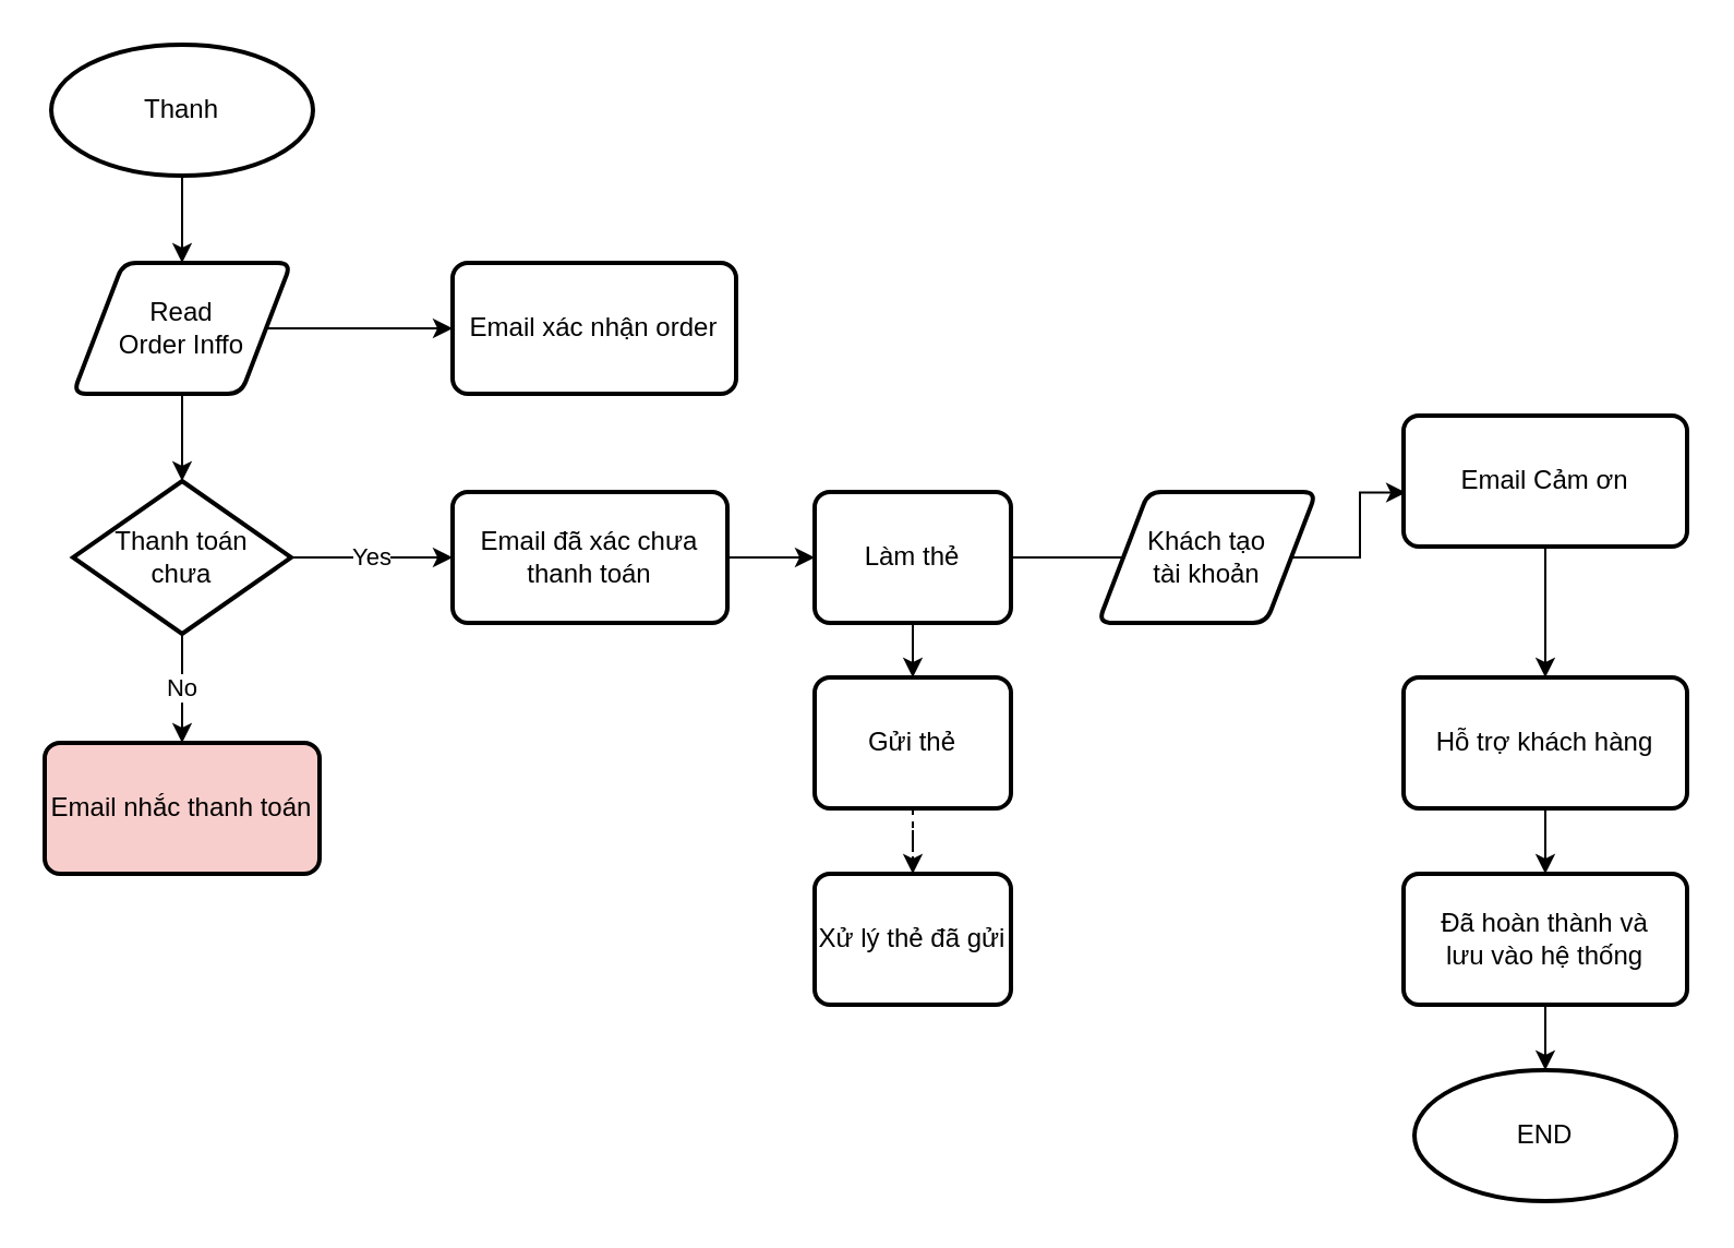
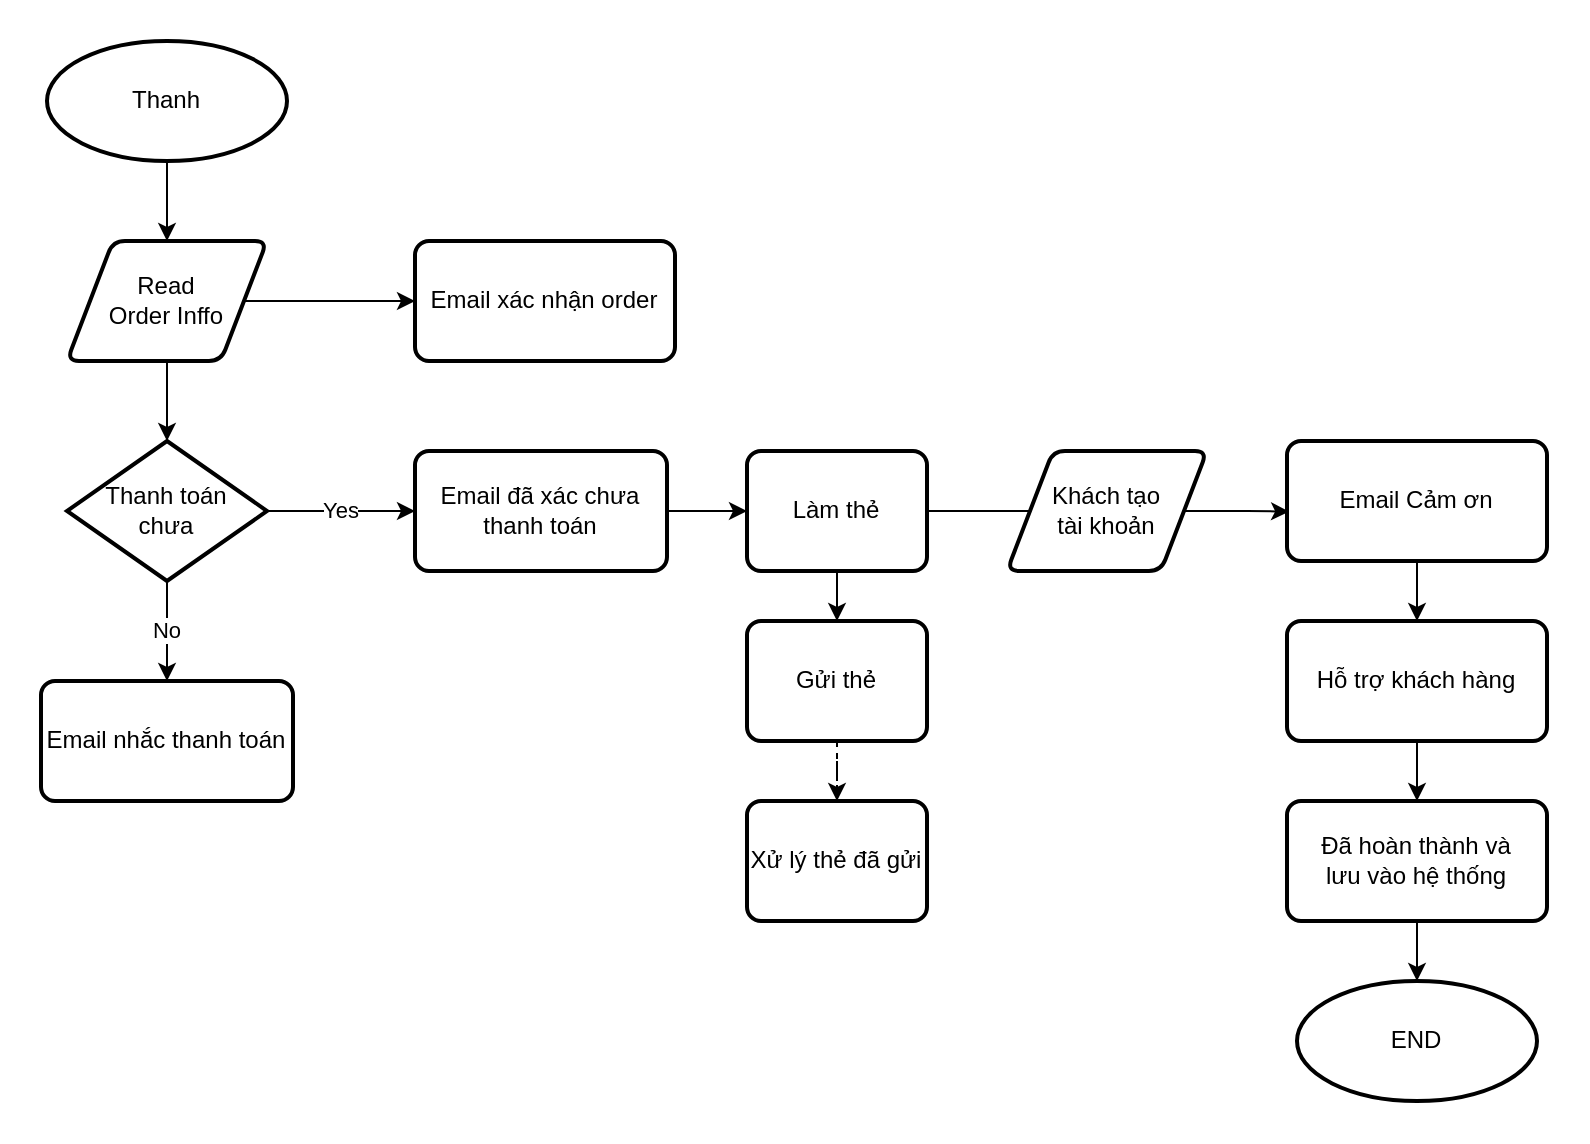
  <mxCell id="0" />
  <mxCell id="1" parent="0" />
  <mxCell id="2" style="edgeStyle=orthogonalEdgeStyle;rounded=0;orthogonalLoop=1;jettySize=auto;html=1;entryX=0.5;entryY=0;entryDx=0;entryDy=0;" edge="1" parent="1" source="3" target="6"><mxGeometry relative="1" as="geometry" /></mxCell>
  <mxCell id="3" value="Thanh" style="strokeWidth=2;html=1;shape=mxgraph.flowchart.start_1;whiteSpace=wrap;" vertex="1" parent="1"><mxGeometry x="23" y="20" width="120" height="60" as="geometry" /></mxCell>
  <mxCell id="4" style="edgeStyle=orthogonalEdgeStyle;rounded=0;orthogonalLoop=1;jettySize=auto;html=1;entryX=0;entryY=0.5;entryDx=0;entryDy=0;" edge="1" parent="1" source="6" target="7"><mxGeometry relative="1" as="geometry" /></mxCell>
  <mxCell id="5" style="edgeStyle=orthogonalEdgeStyle;rounded=0;orthogonalLoop=1;jettySize=auto;html=1;entryX=0.5;entryY=0;entryDx=0;entryDy=0;entryPerimeter=0;" edge="1" parent="1" source="6" target="10"><mxGeometry relative="1" as="geometry" /></mxCell>
  <mxCell id="6" value="Read &lt;br&gt;Order Inffo" style="shape=parallelogram;html=1;strokeWidth=2;perimeter=parallelogramPerimeter;whiteSpace=wrap;rounded=1;arcSize=12;size=0.23;gradientColor=none;shadow=0;" vertex="1" parent="1"><mxGeometry x="33" y="120" width="100" height="60" as="geometry" /></mxCell>
  <mxCell id="7" value="Email xác nhận order" style="rounded=1;whiteSpace=wrap;html=1;absoluteArcSize=1;arcSize=14;strokeWidth=2;" vertex="1" parent="1"><mxGeometry x="207" y="120" width="130" height="60" as="geometry" /></mxCell>
  <mxCell id="8" value="Yes" style="edgeStyle=orthogonalEdgeStyle;rounded=0;orthogonalLoop=1;jettySize=auto;html=1;" edge="1" parent="1" source="10" target="12"><mxGeometry relative="1" as="geometry" /></mxCell>
  <mxCell id="9" value="No" style="edgeStyle=orthogonalEdgeStyle;rounded=0;orthogonalLoop=1;jettySize=auto;html=1;entryX=0.5;entryY=0;entryDx=0;entryDy=0;" edge="1" parent="1" source="10" target="13"><mxGeometry relative="1" as="geometry" /></mxCell>
  <mxCell id="10" value="Thanh toán &lt;br&gt;chưa" style="strokeWidth=2;html=1;shape=mxgraph.flowchart.decision;whiteSpace=wrap;" vertex="1" parent="1"><mxGeometry x="33" y="220" width="100" height="70" as="geometry" /></mxCell>
  <mxCell id="11" style="edgeStyle=orthogonalEdgeStyle;rounded=0;orthogonalLoop=1;jettySize=auto;html=1;entryX=0;entryY=0.5;entryDx=0;entryDy=0;" edge="1" parent="1" source="12" target="16"><mxGeometry relative="1" as="geometry" /></mxCell>
  <mxCell id="12" value="Email đã xác chưa thanh toán" style="rounded=1;whiteSpace=wrap;html=1;absoluteArcSize=1;arcSize=14;strokeWidth=2;" vertex="1" parent="1"><mxGeometry x="207" y="225" width="126" height="60" as="geometry" /></mxCell>
- <mxCell id="13" value="Email nhắc thanh toán" style="rounded=1;whiteSpace=wrap;html=1;absoluteArcSize=1;arcSize=14;strokeWidth=2;fillColor=#f8cecc;" vertex="1" parent="1"><mxGeometry x="20" y="340" width="126" height="60" as="geometry" /></mxCell>
+ <mxCell id="13" value="Email nhắc thanh toán" style="rounded=1;whiteSpace=wrap;html=1;absoluteArcSize=1;arcSize=14;strokeWidth=2;" vertex="1" parent="1"><mxGeometry x="20" y="340" width="126" height="60" as="geometry" /></mxCell>
  <mxCell id="14" style="edgeStyle=orthogonalEdgeStyle;rounded=0;orthogonalLoop=1;jettySize=auto;html=1;entryX=0.5;entryY=0;entryDx=0;entryDy=0;" edge="1" parent="1" source="16" target="18"><mxGeometry relative="1" as="geometry" /></mxCell>
  <mxCell id="15" style="edgeStyle=orthogonalEdgeStyle;rounded=0;orthogonalLoop=1;jettySize=auto;html=1;entryX=0;entryY=0.5;entryDx=0;entryDy=0;endArrow=none;" edge="1" parent="1" source="16" target="21"><mxGeometry relative="1" as="geometry" /></mxCell>
  <mxCell id="16" value="Làm thẻ" style="rounded=1;whiteSpace=wrap;html=1;absoluteArcSize=1;arcSize=14;strokeWidth=2;" vertex="1" parent="1"><mxGeometry x="373" y="225" width="90" height="60" as="geometry" /></mxCell>
  <mxCell id="17" style="edgeStyle=orthogonalEdgeStyle;rounded=0;orthogonalLoop=1;jettySize=auto;html=1;entryX=0.5;entryY=0;entryDx=0;entryDy=0;dashed=1;" edge="1" parent="1" source="18" target="19"><mxGeometry relative="1" as="geometry" /></mxCell>
  <mxCell id="18" value="Gửi thẻ" style="rounded=1;whiteSpace=wrap;html=1;absoluteArcSize=1;arcSize=14;strokeWidth=2;" vertex="1" parent="1"><mxGeometry x="373" y="310" width="90" height="60" as="geometry" /></mxCell>
  <mxCell id="19" value="Xử lý thẻ đã gửi" style="rounded=1;whiteSpace=wrap;html=1;absoluteArcSize=1;arcSize=14;strokeWidth=2;" vertex="1" parent="1"><mxGeometry x="373" y="400" width="90" height="60" as="geometry" /></mxCell>
  <mxCell id="20" style="edgeStyle=orthogonalEdgeStyle;rounded=0;orthogonalLoop=1;jettySize=auto;html=1;entryX=0.008;entryY=0.588;entryDx=0;entryDy=0;entryPerimeter=0;" edge="1" parent="1" source="21" target="23"><mxGeometry relative="1" as="geometry" /></mxCell>
  <mxCell id="21" value="Khách tạo &lt;br&gt;tài khoản" style="shape=parallelogram;html=1;strokeWidth=2;perimeter=parallelogramPerimeter;whiteSpace=wrap;rounded=1;arcSize=12;size=0.23;" vertex="1" parent="1"><mxGeometry x="503" y="225" width="100" height="60" as="geometry" /></mxCell>
  <mxCell id="22" style="edgeStyle=orthogonalEdgeStyle;rounded=0;orthogonalLoop=1;jettySize=auto;html=1;entryX=0.5;entryY=0;entryDx=0;entryDy=0;" edge="1" parent="1" source="23" target="25"><mxGeometry relative="1" as="geometry" /></mxCell>
- <mxCell id="23" value="Email Cảm ơn" style="rounded=1;whiteSpace=wrap;html=1;absoluteArcSize=1;arcSize=14;strokeWidth=2;" vertex="1" parent="1"><mxGeometry x="643" y="190" width="130" height="60" as="geometry" /></mxCell>
+ <mxCell id="23" value="Email Cảm ơn" style="rounded=1;whiteSpace=wrap;html=1;absoluteArcSize=1;arcSize=14;strokeWidth=2;" vertex="1" parent="1"><mxGeometry x="643" y="220" width="130" height="60" as="geometry" /></mxCell>
  <mxCell id="24" style="edgeStyle=orthogonalEdgeStyle;rounded=0;orthogonalLoop=1;jettySize=auto;html=1;entryX=0.5;entryY=0;entryDx=0;entryDy=0;" edge="1" parent="1" source="25" target="27"><mxGeometry relative="1" as="geometry" /></mxCell>
  <mxCell id="25" value="Hỗ trợ khách hàng" style="rounded=1;whiteSpace=wrap;html=1;absoluteArcSize=1;arcSize=14;strokeWidth=2;" vertex="1" parent="1"><mxGeometry x="643" y="310" width="130" height="60" as="geometry" /></mxCell>
  <mxCell id="26" style="edgeStyle=orthogonalEdgeStyle;rounded=0;orthogonalLoop=1;jettySize=auto;html=1;entryX=0.5;entryY=0;entryDx=0;entryDy=0;entryPerimeter=0;" edge="1" parent="1" source="27" target="28"><mxGeometry relative="1" as="geometry" /></mxCell>
  <mxCell id="27" value="Đã hoàn thành và&lt;br&gt;lưu vào hệ thống" style="rounded=1;whiteSpace=wrap;html=1;absoluteArcSize=1;arcSize=14;strokeWidth=2;" vertex="1" parent="1"><mxGeometry x="643" y="400" width="130" height="60" as="geometry" /></mxCell>
  <mxCell id="28" value="END" style="strokeWidth=2;html=1;shape=mxgraph.flowchart.start_1;whiteSpace=wrap;" vertex="1" parent="1"><mxGeometry x="648" y="490" width="120" height="60" as="geometry" /></mxCell>
